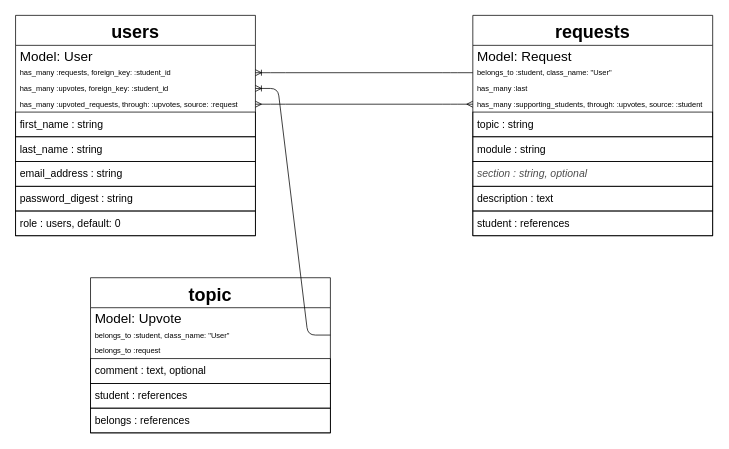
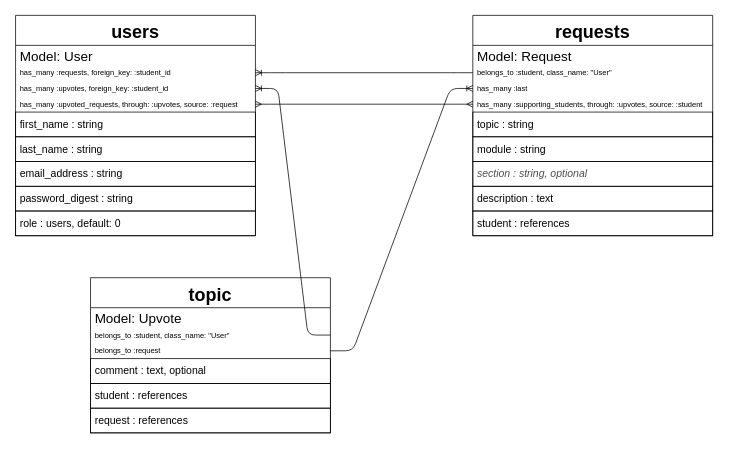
  <mxCell id="0" />
  <mxCell id="1" parent="0" />
  <mxCell id="2" value="" style="edgeStyle=entityRelationEdgeStyle;fontSize=12;html=1;endArrow=ERoneToMany;" parent="1" source="15" target="25" edge="1"><mxGeometry width="100" height="100" relative="1" as="geometry"><mxPoint x="340" y="120" as="sourcePoint" /><mxPoint x="440" y="20" as="targetPoint" /></mxGeometry></mxCell>
  <mxCell id="3" value="" style="edgeStyle=entityRelationEdgeStyle;fontSize=12;html=1;endArrow=ERmany;startArrow=ERmany;exitX=1;exitY=0.5;exitDx=0;exitDy=0;entryX=0;entryY=0.5;entryDx=0;entryDy=0;" edge="1" parent="1" source="27" target="17"><mxGeometry width="100" height="100" relative="1" as="geometry"><mxPoint x="340" y="150" as="sourcePoint" /><mxPoint x="440" y="50" as="targetPoint" /></mxGeometry></mxCell>
+ <mxCell id="4" value="" style="edgeStyle=entityRelationEdgeStyle;fontSize=12;html=1;endArrow=ERoneToMany;exitX=1;exitY=0.5;exitDx=0;exitDy=0;entryX=0;entryY=0.5;entryDx=0;entryDy=0;" edge="1" parent="1" source="9" target="16"><mxGeometry width="100" height="100" relative="1" as="geometry"><mxPoint x="640" y="40" as="sourcePoint" /><mxPoint x="400" y="40" as="targetPoint" /></mxGeometry></mxCell>
  <mxCell id="5" value="" style="edgeStyle=entityRelationEdgeStyle;fontSize=12;html=1;endArrow=ERoneToMany;orthogonalLoop=0;bendable=1;exitX=1;exitY=0.5;exitDx=0;exitDy=0;" edge="1" parent="1" source="8" target="26"><mxGeometry width="100" height="100" relative="1" as="geometry"><mxPoint x="750" y="500" as="sourcePoint" /><mxPoint x="240" y="10" as="targetPoint" /></mxGeometry></mxCell>
  <mxCell id="6" value="topic" style="swimlane;fontStyle=1;align=center;verticalAlign=middle;childLayout=stackLayout;horizontal=1;startSize=40;horizontalStack=0;resizeParent=1;resizeParentMax=0;resizeLast=0;collapsible=1;marginBottom=0;fillColor=none;fontSize=24;" parent="1" vertex="1"><mxGeometry x="120" y="370" width="320" height="207" as="geometry" /></mxCell>
  <mxCell id="7" value="Model: Upvote" style="text;strokeColor=none;fillColor=none;spacingLeft=4;spacingRight=4;overflow=hidden;rotatable=0;points=[[0,0.5],[1,0.5]];portConstraint=eastwest;fontSize=18;fontStyle=0;verticalAlign=middle;" parent="6" vertex="1"><mxGeometry y="40" width="320" height="26" as="geometry" /></mxCell>
  <mxCell id="8" value="belongs_to :student, class_name: &quot;User&quot;" style="text;strokeColor=none;fillColor=none;spacingLeft=4;spacingRight=4;overflow=hidden;rotatable=0;points=[[0,0.5],[1,0.5]];portConstraint=eastwest;fontSize=10;verticalAlign=middle;" parent="6" vertex="1"><mxGeometry y="66" width="320" height="21" as="geometry" /></mxCell>
  <mxCell id="9" value="belongs_to :request" style="text;strokeColor=none;fillColor=none;spacingLeft=4;spacingRight=4;overflow=hidden;rotatable=0;points=[[0,0.5],[1,0.5]];portConstraint=eastwest;fontSize=10;verticalAlign=middle;" parent="6" vertex="1"><mxGeometry y="87" width="320" height="21" as="geometry" /></mxCell>
  <mxCell id="10" value="comment : text, optional" style="text;strokeColor=#000000;fillColor=none;align=left;verticalAlign=middle;spacingLeft=4;spacingRight=4;overflow=hidden;rotatable=0;points=[[0,0.5],[1,0.5]];portConstraint=eastwest;fontSize=14;spacingBottom=2;" parent="6" vertex="1"><mxGeometry y="108" width="320" height="33" as="geometry" /></mxCell>
  <mxCell id="11" value="student : references" style="text;strokeColor=#000000;fillColor=none;align=left;verticalAlign=middle;spacingLeft=4;spacingRight=4;overflow=hidden;rotatable=0;points=[[0,0.5],[1,0.5]];portConstraint=eastwest;fontSize=14;spacingBottom=2;" parent="6" vertex="1"><mxGeometry y="141" width="320" height="33" as="geometry" /></mxCell>
- <mxCell id="12" value="belongs : references" style="text;strokeColor=#000000;fillColor=none;align=left;verticalAlign=middle;spacingLeft=4;spacingRight=4;overflow=hidden;rotatable=0;points=[[0,0.5],[1,0.5]];portConstraint=eastwest;fontSize=14;spacingBottom=2;" parent="6" vertex="1"><mxGeometry y="174" width="320" height="33" as="geometry" /></mxCell>
+ <mxCell id="12" value="request : references" style="text;strokeColor=#000000;fillColor=none;align=left;verticalAlign=middle;spacingLeft=4;spacingRight=4;overflow=hidden;rotatable=0;points=[[0,0.5],[1,0.5]];portConstraint=eastwest;fontSize=14;spacingBottom=2;" parent="6" vertex="1"><mxGeometry y="174" width="320" height="33" as="geometry" /></mxCell>
  <mxCell id="13" value="requests" style="swimlane;fontStyle=1;align=center;verticalAlign=middle;childLayout=stackLayout;horizontal=1;startSize=40;horizontalStack=0;resizeParent=1;resizeParentMax=0;resizeLast=0;collapsible=1;marginBottom=0;fillColor=none;fontSize=24;" parent="1" vertex="1"><mxGeometry x="630" y="20" width="320" height="294" as="geometry" /></mxCell>
  <mxCell id="14" value="Model: Request" style="text;strokeColor=none;fillColor=none;spacingLeft=4;spacingRight=4;overflow=hidden;rotatable=0;points=[[0,0.5],[1,0.5]];portConstraint=eastwest;fontSize=18;fontStyle=0;verticalAlign=middle;" parent="13" vertex="1"><mxGeometry y="40" width="320" height="26" as="geometry" /></mxCell>
  <mxCell id="15" value="belongs_to :student, class_name: &quot;User&quot;" style="text;strokeColor=none;fillColor=none;spacingLeft=4;spacingRight=4;overflow=hidden;rotatable=0;points=[[0,0.5],[1,0.5]];portConstraint=eastwest;fontSize=10;verticalAlign=middle;" parent="13" vertex="1"><mxGeometry y="66" width="320" height="21" as="geometry" /></mxCell>
  <mxCell id="16" value="has_many :last" style="text;strokeColor=none;fillColor=none;spacingLeft=4;spacingRight=4;overflow=hidden;rotatable=0;points=[[0,0.5],[1,0.5]];portConstraint=eastwest;fontSize=10;verticalAlign=middle;" parent="13" vertex="1"><mxGeometry y="87" width="320" height="21" as="geometry" /></mxCell>
  <mxCell id="17" value="has_many :supporting_students, through: :upvotes, source: :student" style="text;strokeColor=none;fillColor=none;spacingLeft=4;spacingRight=4;overflow=hidden;rotatable=0;points=[[0,0.5],[1,0.5]];portConstraint=eastwest;fontSize=10;verticalAlign=middle;" parent="13" vertex="1"><mxGeometry y="108" width="320" height="21" as="geometry" /></mxCell>
  <mxCell id="18" value="topic : string" style="text;strokeColor=#000000;fillColor=none;align=left;verticalAlign=middle;spacingLeft=4;spacingRight=4;overflow=hidden;rotatable=0;points=[[0,0.5],[1,0.5]];portConstraint=eastwest;fontSize=14;spacingBottom=2;" parent="13" vertex="1"><mxGeometry y="129" width="320" height="33" as="geometry" /></mxCell>
  <mxCell id="19" value="module : string" style="text;strokeColor=#000000;fillColor=none;align=left;verticalAlign=middle;spacingLeft=4;spacingRight=4;overflow=hidden;rotatable=0;points=[[0,0.5],[1,0.5]];portConstraint=eastwest;fontSize=14;spacingBottom=2;" parent="13" vertex="1"><mxGeometry y="162" width="320" height="33" as="geometry" /></mxCell>
  <mxCell id="20" value="section : string, optional" style="text;strokeColor=#000000;fillColor=none;align=left;verticalAlign=middle;spacingLeft=4;spacingRight=4;overflow=hidden;rotatable=0;points=[[0,0.5],[1,0.5]];portConstraint=eastwest;fontSize=14;spacingBottom=2;fontStyle=2;fontColor=#4D4D4D;" parent="13" vertex="1"><mxGeometry y="195" width="320" height="33" as="geometry" /></mxCell>
  <mxCell id="21" value="description : text" style="text;strokeColor=#000000;fillColor=none;align=left;verticalAlign=middle;spacingLeft=4;spacingRight=4;overflow=hidden;rotatable=0;points=[[0,0.5],[1,0.5]];portConstraint=eastwest;fontSize=14;spacingBottom=2;" parent="13" vertex="1"><mxGeometry y="228" width="320" height="33" as="geometry" /></mxCell>
  <mxCell id="22" value="student : references" style="text;strokeColor=#000000;fillColor=none;align=left;verticalAlign=middle;spacingLeft=4;spacingRight=4;overflow=hidden;rotatable=0;points=[[0,0.5],[1,0.5]];portConstraint=eastwest;fontSize=14;spacingBottom=2;" parent="13" vertex="1"><mxGeometry y="261" width="320" height="33" as="geometry" /></mxCell>
  <mxCell id="23" value="users" style="swimlane;fontStyle=1;align=center;verticalAlign=middle;childLayout=stackLayout;horizontal=1;startSize=40;horizontalStack=0;resizeParent=1;resizeParentMax=0;resizeLast=0;collapsible=1;marginBottom=0;fillColor=none;fontSize=24;" parent="1" vertex="1"><mxGeometry x="20" y="20" width="320" height="294" as="geometry" /></mxCell>
  <mxCell id="24" value="Model: User" style="text;strokeColor=none;fillColor=none;spacingLeft=4;spacingRight=4;overflow=hidden;rotatable=0;points=[[0,0.5],[1,0.5]];portConstraint=eastwest;fontSize=18;fontStyle=0;verticalAlign=middle;" parent="23" vertex="1"><mxGeometry y="40" width="320" height="26" as="geometry" /></mxCell>
  <mxCell id="25" value="has_many :requests, foreign_key: :student_id" style="text;strokeColor=none;fillColor=none;spacingLeft=4;spacingRight=4;overflow=hidden;rotatable=0;points=[[0,0.5],[1,0.5]];portConstraint=eastwest;fontSize=10;verticalAlign=middle;" parent="23" vertex="1"><mxGeometry y="66" width="320" height="21" as="geometry" /></mxCell>
  <mxCell id="26" value="has_many :upvotes, foreign_key: :student_id" style="text;strokeColor=none;fillColor=none;spacingLeft=4;spacingRight=4;overflow=hidden;rotatable=0;points=[[0,0.5],[1,0.5]];portConstraint=eastwest;fontSize=10;verticalAlign=middle;" parent="23" vertex="1"><mxGeometry y="87" width="320" height="21" as="geometry" /></mxCell>
  <mxCell id="27" value="has_many :upvoted_requests, through: :upvotes, source: :request" style="text;strokeColor=none;fillColor=none;spacingLeft=4;spacingRight=4;overflow=hidden;rotatable=0;points=[[0,0.5],[1,0.5]];portConstraint=eastwest;fontSize=10;verticalAlign=middle;" parent="23" vertex="1"><mxGeometry y="108" width="320" height="21" as="geometry" /></mxCell>
  <mxCell id="28" value="first_name : string" style="text;strokeColor=#000000;fillColor=none;align=left;verticalAlign=middle;spacingLeft=4;spacingRight=4;overflow=hidden;rotatable=0;points=[[0,0.5],[1,0.5]];portConstraint=eastwest;fontSize=14;spacingBottom=2;" parent="23" vertex="1"><mxGeometry y="129" width="320" height="33" as="geometry" /></mxCell>
  <mxCell id="29" value="last_name : string" style="text;strokeColor=#000000;fillColor=none;align=left;verticalAlign=middle;spacingLeft=4;spacingRight=4;overflow=hidden;rotatable=0;points=[[0,0.5],[1,0.5]];portConstraint=eastwest;fontSize=14;spacingBottom=2;" parent="23" vertex="1"><mxGeometry y="162" width="320" height="33" as="geometry" /></mxCell>
  <mxCell id="30" value="email_address : string" style="text;strokeColor=#000000;fillColor=none;align=left;verticalAlign=middle;spacingLeft=4;spacingRight=4;overflow=hidden;rotatable=0;points=[[0,0.5],[1,0.5]];portConstraint=eastwest;fontSize=14;spacingBottom=2;" parent="23" vertex="1"><mxGeometry y="195" width="320" height="33" as="geometry" /></mxCell>
  <mxCell id="31" value="password_digest : string" style="text;strokeColor=#000000;fillColor=none;align=left;verticalAlign=middle;spacingLeft=4;spacingRight=4;overflow=hidden;rotatable=0;points=[[0,0.5],[1,0.5]];portConstraint=eastwest;fontSize=14;spacingBottom=2;" parent="23" vertex="1"><mxGeometry y="228" width="320" height="33" as="geometry" /></mxCell>
  <mxCell id="32" value="role : users, default: 0" style="text;strokeColor=#000000;fillColor=none;align=left;verticalAlign=middle;spacingLeft=4;spacingRight=4;overflow=hidden;rotatable=0;points=[[0,0.5],[1,0.5]];portConstraint=eastwest;fontSize=14;spacingBottom=2;" parent="23" vertex="1"><mxGeometry y="261" width="320" height="33" as="geometry" /></mxCell>
